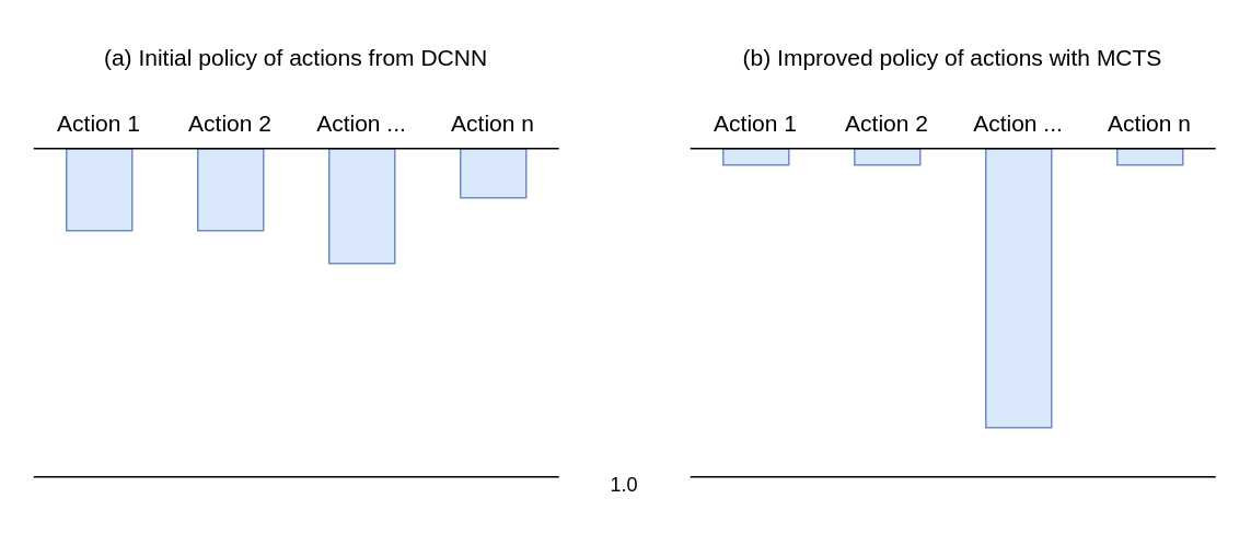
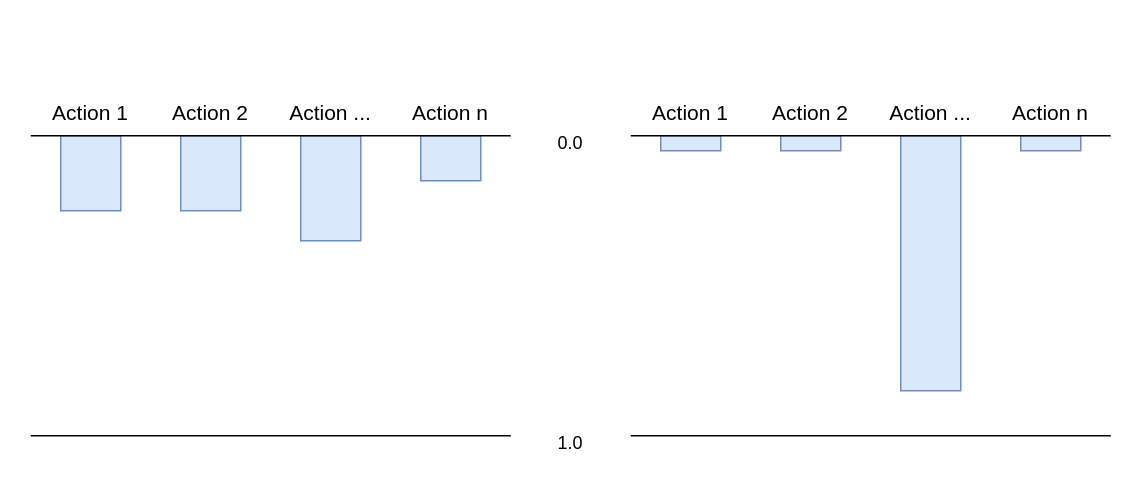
  <mxCell id="0" />
  <mxCell id="1" parent="0" />
  <mxCell id="2" value="" style="rounded=0;whiteSpace=wrap;html=1;fillColor=#dae8fc;strokeColor=#6c8ebf;fontSize=14;" vertex="1" parent="1"><mxGeometry x="40" y="90" width="40" height="50" as="geometry" /></mxCell>
  <mxCell id="3" value="" style="rounded=0;whiteSpace=wrap;html=1;fillColor=#dae8fc;strokeColor=#6c8ebf;fontSize=14;" vertex="1" parent="1"><mxGeometry x="280" y="90" width="40" height="30" as="geometry" /></mxCell>
  <mxCell id="4" value="" style="rounded=0;whiteSpace=wrap;html=1;fillColor=#dae8fc;strokeColor=#6c8ebf;fontSize=14;" vertex="1" parent="1"><mxGeometry x="200" y="90" width="40" height="70" as="geometry" /></mxCell>
  <mxCell id="5" value="" style="rounded=0;whiteSpace=wrap;html=1;fillColor=#dae8fc;strokeColor=#6c8ebf;fontSize=14;" vertex="1" parent="1"><mxGeometry x="120" y="90" width="40" height="50" as="geometry" /></mxCell>
  <mxCell id="6" value="Action 1" style="text;html=1;align=center;verticalAlign=middle;whiteSpace=wrap;rounded=0;fontSize=14;" vertex="1" parent="1"><mxGeometry x="30" y="60" width="60" height="30" as="geometry" /></mxCell>
  <mxCell id="7" value="Action 2" style="text;html=1;align=center;verticalAlign=middle;whiteSpace=wrap;rounded=0;fontSize=14;" vertex="1" parent="1"><mxGeometry x="110" y="60" width="60" height="30" as="geometry" /></mxCell>
  <mxCell id="8" value="Action ..." style="text;html=1;align=center;verticalAlign=middle;whiteSpace=wrap;rounded=0;fontSize=14;" vertex="1" parent="1"><mxGeometry x="190" y="60" width="60" height="30" as="geometry" /></mxCell>
  <mxCell id="9" value="Action n" style="text;html=1;align=center;verticalAlign=middle;whiteSpace=wrap;rounded=0;fontSize=14;" vertex="1" parent="1"><mxGeometry x="270" y="60" width="60" height="30" as="geometry" /></mxCell>
  <mxCell id="10" value="" style="endArrow=none;html=1;rounded=0;fontSize=14;" edge="1" parent="1"><mxGeometry width="50" height="50" relative="1" as="geometry"><mxPoint x="20" y="90" as="sourcePoint" /><mxPoint x="340" y="90" as="targetPoint" /></mxGeometry></mxCell>
- <mxCell id="11" value="(a) Initial policy of actions from DCNN" style="text;html=1;align=center;verticalAlign=middle;whiteSpace=wrap;rounded=0;fontSize=14;" vertex="1" parent="1"><mxGeometry x="20" y="20" width="320" height="30" as="geometry" /></mxCell>
  <mxCell id="12" value="" style="rounded=0;whiteSpace=wrap;html=1;fillColor=#dae8fc;strokeColor=#6c8ebf;fontSize=14;" vertex="1" parent="1"><mxGeometry x="440" y="90" width="40" height="10" as="geometry" /></mxCell>
  <mxCell id="13" value="" style="rounded=0;whiteSpace=wrap;html=1;fillColor=#dae8fc;strokeColor=#6c8ebf;fontSize=14;" vertex="1" parent="1"><mxGeometry x="680" y="90" width="40" height="10" as="geometry" /></mxCell>
  <mxCell id="14" value="" style="rounded=0;whiteSpace=wrap;html=1;fillColor=#dae8fc;strokeColor=#6c8ebf;fontSize=14;" vertex="1" parent="1"><mxGeometry x="600" y="90" width="40" height="170" as="geometry" /></mxCell>
  <mxCell id="15" value="" style="rounded=0;whiteSpace=wrap;html=1;fillColor=#dae8fc;strokeColor=#6c8ebf;fontSize=14;" vertex="1" parent="1"><mxGeometry x="520" y="90" width="40" height="10" as="geometry" /></mxCell>
  <mxCell id="16" value="Action 1" style="text;html=1;align=center;verticalAlign=middle;whiteSpace=wrap;rounded=0;fontSize=14;" vertex="1" parent="1"><mxGeometry x="430" y="60" width="60" height="30" as="geometry" /></mxCell>
  <mxCell id="17" value="Action 2" style="text;html=1;align=center;verticalAlign=middle;whiteSpace=wrap;rounded=0;fontSize=14;" vertex="1" parent="1"><mxGeometry x="510" y="60" width="60" height="30" as="geometry" /></mxCell>
  <mxCell id="18" value="Action ..." style="text;html=1;align=center;verticalAlign=middle;whiteSpace=wrap;rounded=0;fontSize=14;" vertex="1" parent="1"><mxGeometry x="590" y="60" width="60" height="30" as="geometry" /></mxCell>
  <mxCell id="19" value="Action n" style="text;html=1;align=center;verticalAlign=middle;whiteSpace=wrap;rounded=0;fontSize=14;" vertex="1" parent="1"><mxGeometry x="670" y="60" width="60" height="30" as="geometry" /></mxCell>
  <mxCell id="20" value="" style="endArrow=none;html=1;rounded=0;fontSize=14;" edge="1" parent="1"><mxGeometry width="50" height="50" relative="1" as="geometry"><mxPoint x="420" y="90" as="sourcePoint" /><mxPoint x="740" y="90" as="targetPoint" /></mxGeometry></mxCell>
- <mxCell id="21" value="(b) Improved policy of actions with MCTS" style="text;html=1;align=center;verticalAlign=middle;whiteSpace=wrap;rounded=0;fontSize=14;" vertex="1" parent="1"><mxGeometry x="420" y="20" width="320" height="30" as="geometry" /></mxCell>
  <mxCell id="22" value="" style="endArrow=none;html=1;rounded=0;fontSize=14;" edge="1" parent="1"><mxGeometry width="50" height="50" relative="1" as="geometry"><mxPoint x="20" y="290" as="sourcePoint" /><mxPoint x="340" y="290" as="targetPoint" /></mxGeometry></mxCell>
  <mxCell id="23" value="" style="endArrow=none;html=1;rounded=0;fontSize=14;" edge="1" parent="1"><mxGeometry width="50" height="50" relative="1" as="geometry"><mxPoint x="420" y="290" as="sourcePoint" /><mxPoint x="740" y="290" as="targetPoint" /></mxGeometry></mxCell>
+ <mxCell id="24" value="0.0" style="text;html=1;align=center;verticalAlign=middle;whiteSpace=wrap;rounded=0;" vertex="1" parent="1"><mxGeometry x="360" y="80" width="40" height="30" as="geometry" /></mxCell>
  <mxCell id="25" value="1.0" style="text;html=1;align=center;verticalAlign=middle;whiteSpace=wrap;rounded=0;" vertex="1" parent="1"><mxGeometry x="360" y="280" width="40" height="30" as="geometry" /></mxCell>
